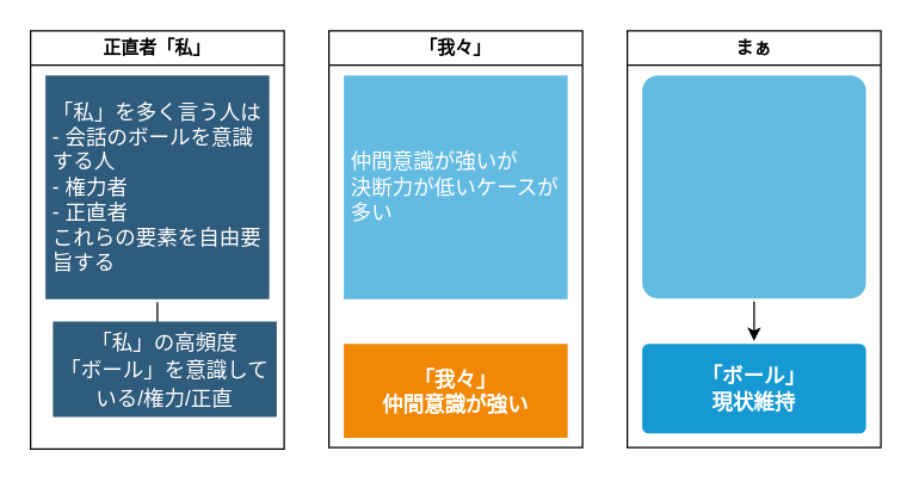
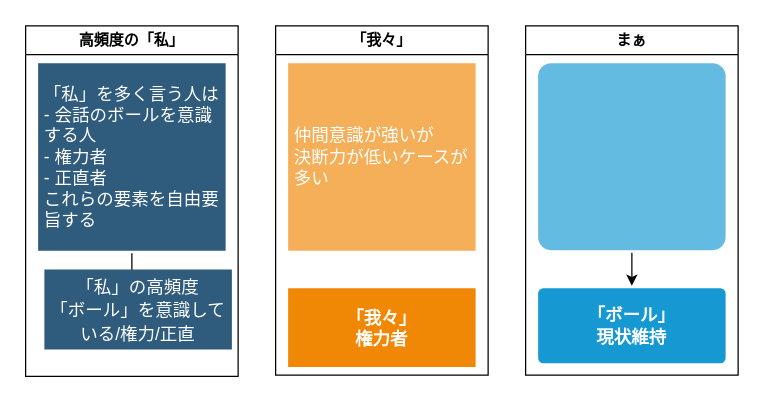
  <mxCell id="0" />
  <mxCell id="1" parent="0" />
- <mxCell id="2" value="正直者「私」" style="swimlane;whiteSpace=wrap;html=1;" parent="1" vertex="1"><mxGeometry x="20" y="20" width="170" height="280.5" as="geometry" /></mxCell>
+ <mxCell id="2" value="高頻度の「私」" style="swimlane;whiteSpace=wrap;html=1;" parent="1" vertex="1"><mxGeometry x="20" y="20" width="170" height="280.5" as="geometry" /></mxCell>
  <mxCell id="3" style="edgeStyle=orthogonalEdgeStyle;rounded=0;orthogonalLoop=1;jettySize=auto;html=1;entryX=0.5;entryY=0;entryDx=0;entryDy=0;" parent="2" edge="1"><mxGeometry relative="1" as="geometry"><mxPoint x="85" y="182" as="sourcePoint" /><mxPoint x="85" y="212.5" as="targetPoint" /></mxGeometry></mxCell>
  <mxCell id="4" value="&lt;div style=&quot;border-color: var(--border-color);&quot;&gt;&lt;div style=&quot;border-color: var(--border-color);&quot;&gt;「私」を多く言う人は&lt;/div&gt;&lt;div style=&quot;border-color: var(--border-color);&quot;&gt;- 会話のボールを意識する人&lt;/div&gt;&lt;div style=&quot;border-color: var(--border-color);&quot;&gt;- 権力者&lt;/div&gt;&lt;div style=&quot;border-color: var(--border-color);&quot;&gt;- 正直者&lt;/div&gt;&lt;div style=&quot;border-color: var(--border-color);&quot;&gt;これらの要素を自由要旨する&lt;/div&gt;&lt;/div&gt;" style="rounded=1;whiteSpace=wrap;html=1;shadow=0;labelBackgroundColor=none;strokeColor=none;strokeWidth=3;fillColor=#2F5B7C;fontFamily=Helvetica;fontSize=14;fontColor=#FFFFFF;align=left;spacing=5;arcSize=0;perimeterSpacing=2;" parent="2" vertex="1"><mxGeometry x="10" y="30" width="150" height="150" as="geometry" /></mxCell>
  <mxCell id="5" value="&lt;span style=&quot;font-size: 14px; font-weight: 400;&quot;&gt;「私」の高頻度&lt;/span&gt;&lt;div&gt;&lt;span style=&quot;font-size: 14px; font-weight: 400;&quot;&gt;「ボール」を意識している/権力/正直&lt;/span&gt;&lt;br&gt;&lt;/div&gt;" style="rounded=1;whiteSpace=wrap;html=1;shadow=0;labelBackgroundColor=none;strokeColor=none;strokeWidth=3;fillColor=#2F5B7C;fontFamily=Helvetica;fontSize=16;fontColor=#FFFFFF;align=center;fontStyle=1;spacing=5;arcSize=0;perimeterSpacing=2;" parent="2" vertex="1"><mxGeometry x="15" y="195" width="150" height="64" as="geometry" /></mxCell>
  <mxCell id="6" value="「我々」" style="swimlane;whiteSpace=wrap;html=1;" vertex="1" parent="1"><mxGeometry x="220" y="20" width="170" height="279.5" as="geometry" /></mxCell>
- <mxCell id="7" value="&lt;div&gt;「我々」&lt;/div&gt;仲間意識が強い" style="rounded=1;whiteSpace=wrap;html=1;shadow=0;labelBackgroundColor=none;strokeColor=none;strokeWidth=3;fillColor=#F08705;fontFamily=Helvetica;fontSize=14;fontColor=#FFFFFF;align=center;spacing=5;fontStyle=1;arcSize=0;perimeterSpacing=2;" vertex="1" parent="6"><mxGeometry x="10" y="210" width="150" height="63" as="geometry" /></mxCell>
- <mxCell id="8" value="仲間意識が強いが&lt;div&gt;決断力が低いケースが多い&lt;/div&gt;" style="rounded=1;whiteSpace=wrap;html=1;shadow=0;labelBackgroundColor=none;strokeColor=none;strokeWidth=3;fillColor=#64bbe2;fontFamily=Helvetica;fontSize=14;fontColor=#FFFFFF;align=left;spacing=5;arcSize=0;perimeterSpacing=2;" vertex="1" parent="6"><mxGeometry x="10" y="30" width="150" height="150" as="geometry" /></mxCell>
+ <mxCell id="7" value="&lt;div&gt;「我々」&lt;/div&gt;権力者" style="rounded=1;whiteSpace=wrap;html=1;shadow=0;labelBackgroundColor=none;strokeColor=none;strokeWidth=3;fillColor=#F08705;fontFamily=Helvetica;fontSize=14;fontColor=#FFFFFF;align=center;spacing=5;fontStyle=1;arcSize=0;perimeterSpacing=2;" vertex="1" parent="6"><mxGeometry x="10" y="210" width="150" height="63" as="geometry" /></mxCell>
+ <mxCell id="8" value="仲間意識が強いが&lt;div&gt;決断力が低いケースが多い&lt;/div&gt;" style="rounded=1;whiteSpace=wrap;html=1;shadow=0;labelBackgroundColor=none;strokeColor=none;strokeWidth=3;fillColor=#f5af58;fontFamily=Helvetica;fontSize=14;fontColor=#FFFFFF;align=left;spacing=5;arcSize=0;perimeterSpacing=2;" vertex="1" parent="6"><mxGeometry x="10" y="30" width="150" height="150" as="geometry" /></mxCell>
  <mxCell id="9" value="まぁ" style="swimlane;whiteSpace=wrap;html=1;" vertex="1" parent="1"><mxGeometry x="420" y="20" width="170" height="279.5" as="geometry" /></mxCell>
  <mxCell id="10" value="「ボール」&lt;br&gt;現状維持" style="rounded=1;whiteSpace=wrap;html=1;shadow=0;labelBackgroundColor=none;strokeColor=none;strokeWidth=3;fillColor=#1699d3;fontFamily=Helvetica;fontSize=14;fontColor=#FFFFFF;align=center;spacing=5;fontStyle=1;arcSize=7;perimeterSpacing=2;" vertex="1" parent="9"><mxGeometry x="10" y="210" width="150" height="60" as="geometry" /></mxCell>
  <mxCell id="11" style="edgeStyle=orthogonalEdgeStyle;rounded=0;orthogonalLoop=1;jettySize=auto;html=1;entryX=0.5;entryY=0;entryDx=0;entryDy=0;" edge="1" parent="9" source="12" target="10"><mxGeometry relative="1" as="geometry" /></mxCell>
  <mxCell id="12" value="" style="rounded=1;whiteSpace=wrap;html=1;shadow=0;labelBackgroundColor=none;strokeColor=none;strokeWidth=3;fillColor=#64bbe2;fontFamily=Helvetica;fontSize=14;fontColor=#FFFFFF;align=center;spacing=5;arcSize=7;perimeterSpacing=2;" vertex="1" parent="9"><mxGeometry x="10" y="30" width="150" height="149.5" as="geometry" /></mxCell>
